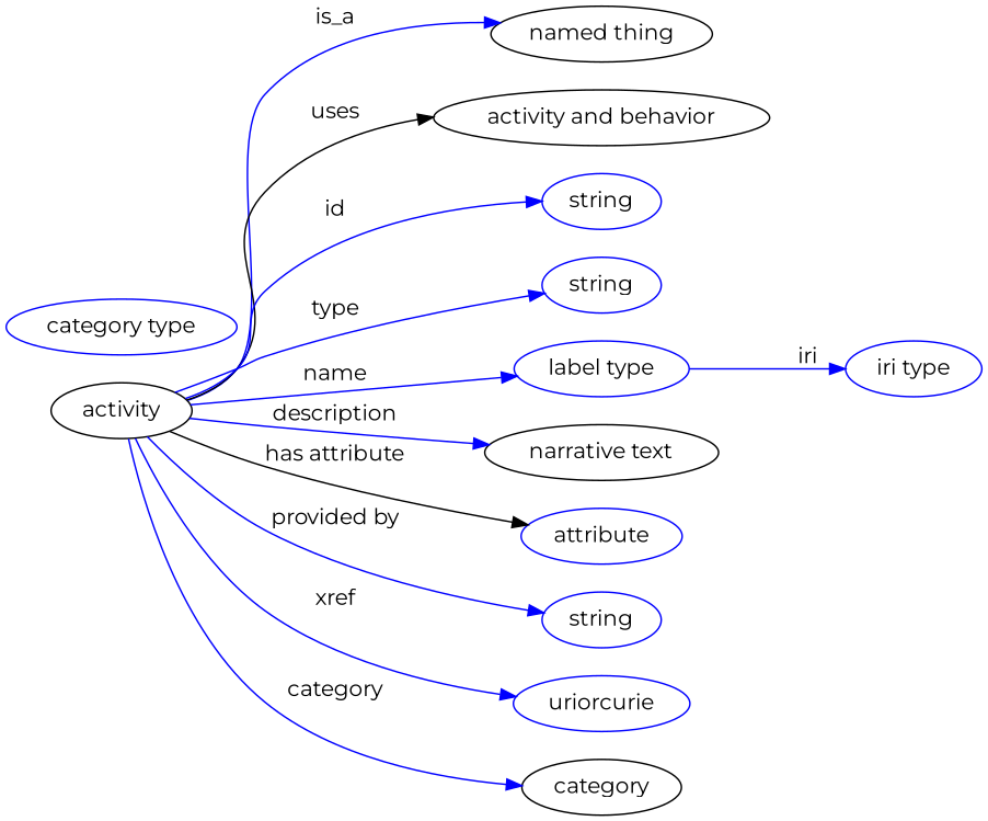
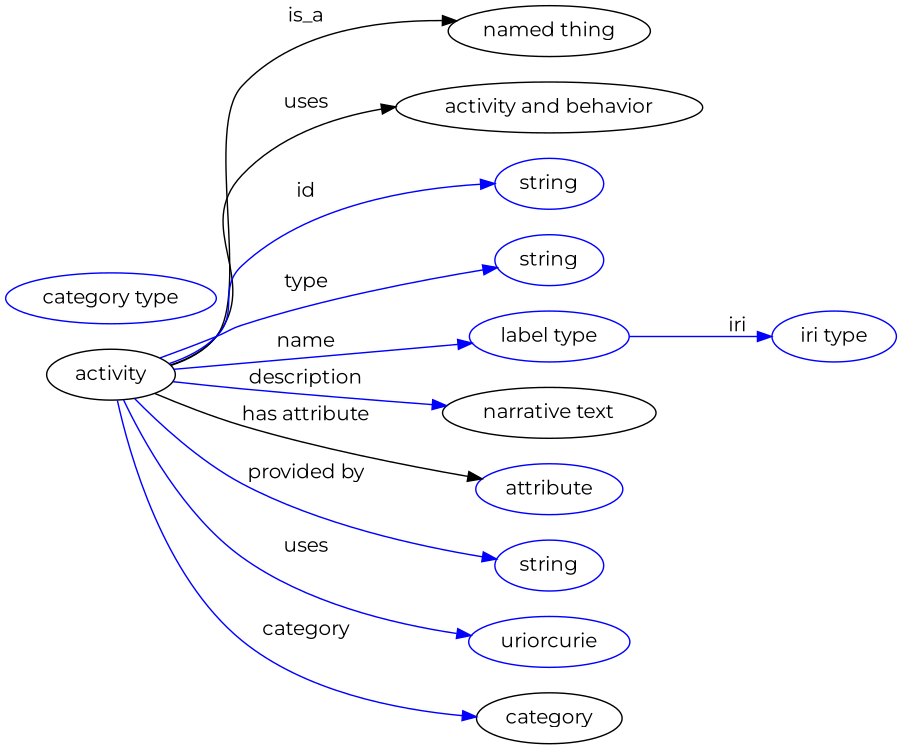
  digraph {
    fontname=Montserrat
    rankdir=LR
    node [fontname=Montserrat color=blue]
    edge [fontname=Montserrat color=blue style=solid]
    n1 [height=0.5 label=activity width=1.2638 color=""]
    "named thing" [height=0.5 width=1.9318 color=""]
    "activity and behavior" [height=0.5 width=3.015 color=""]
    n4 [height=0.5 label=string width=1.0652]
    n5 [height=0.5 label=string width=1.0652]
    n6 [height=0.5 label="label type" width=1.5707]
    n7 [color=black height=0.5 label="narrative text" width=2.0943]
    n8 [height=0.5 label=attribute width=1.4443]
    n9 [height=0.5 label=string width=1.0652]
    n10 [height=0.5 label=uriorcurie width=1.5887]
    category [height=0.5 width=1.4263 color=""]
    n12 [height=0.5 label="iri type" width=1.2277]
    n13 [height=0.5 label="category type" width=2.0762]
-   n1 -> "named thing" [label=is_a style=""]
+   n1 -> "named thing" [label=is_a color="" style=""]
    n1 -> "activity and behavior" [label=uses color="" style=""]
    n1 -> n4 [label=id]
    n1 -> n5 [label=type]
    n1 -> n6 [label=name]
    n1 -> n7 [label=description]
    n1 -> n8 [color=black label="has attribute"]
    n1 -> n9 [label="provided by"]
-   n1 -> n10 [label=xref]
+   n1 -> n10 [label=uses]
    n1 -> category [label=category]
    n6 -> n12 [label=iri]
  }
